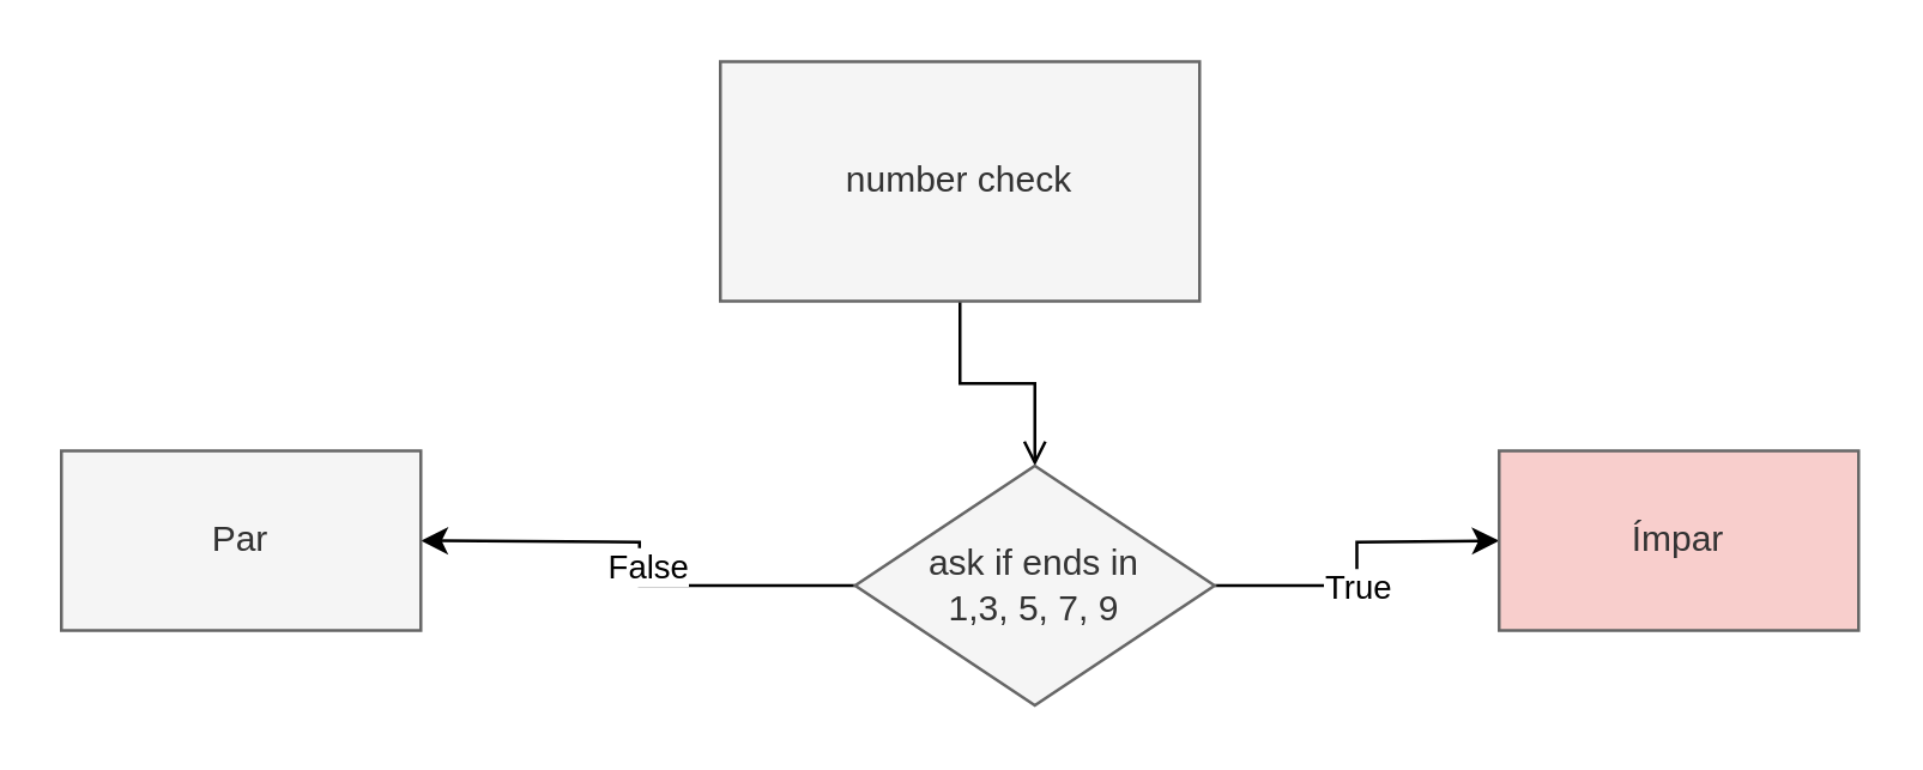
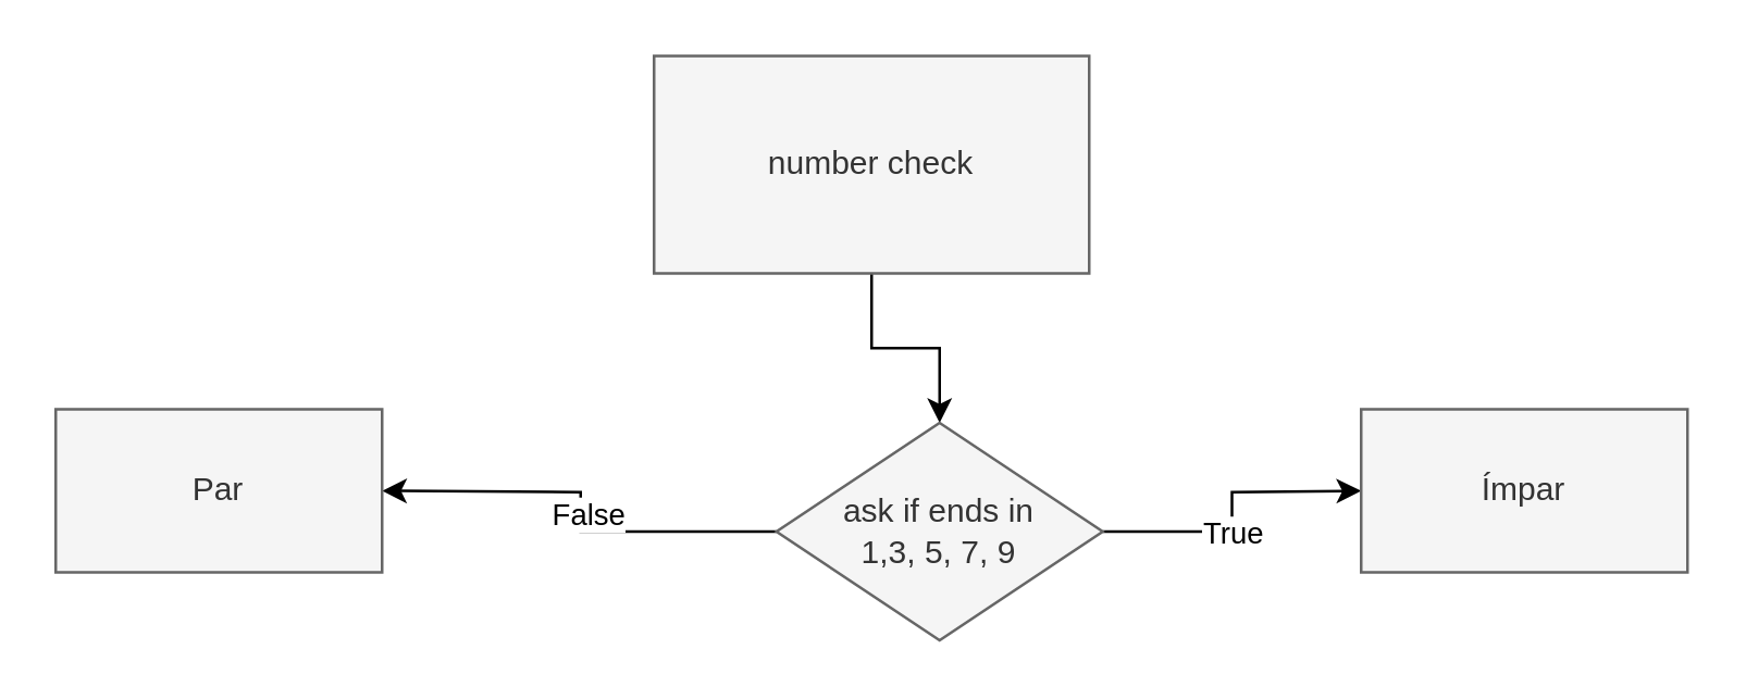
  <mxCell id="0" />
  <mxCell id="1" parent="0" />
- <mxCell id="2" style="edgeStyle=orthogonalEdgeStyle;rounded=0;orthogonalLoop=1;jettySize=auto;html=1;entryX=0.5;entryY=0;entryDx=0;entryDy=0;endArrow=open;" edge="1" parent="1" source="3" target="8"><mxGeometry relative="1" as="geometry" /></mxCell>
+ <mxCell id="2" style="edgeStyle=orthogonalEdgeStyle;rounded=0;orthogonalLoop=1;jettySize=auto;html=1;entryX=0.5;entryY=0;entryDx=0;entryDy=0;" edge="1" parent="1" source="3" target="8"><mxGeometry relative="1" as="geometry" /></mxCell>
  <mxCell id="3" value="number check" style="rounded=0;whiteSpace=wrap;html=1;fillColor=#f5f5f5;strokeColor=#666666;fontColor=#333333;" vertex="1" parent="1"><mxGeometry x="240" y="20" width="160" height="80" as="geometry" /></mxCell>
  <mxCell id="4" style="edgeStyle=orthogonalEdgeStyle;rounded=0;orthogonalLoop=1;jettySize=auto;html=1;" edge="1" parent="1" source="8"><mxGeometry relative="1" as="geometry"><mxPoint x="500" y="180" as="targetPoint" /></mxGeometry></mxCell>
  <mxCell id="5" value="True" style="edgeLabel;html=1;align=center;verticalAlign=middle;resizable=0;points=[];" vertex="1" connectable="0" parent="4"><mxGeometry x="-0.146" relative="1" as="geometry"><mxPoint as="offset" /></mxGeometry></mxCell>
  <mxCell id="6" style="edgeStyle=orthogonalEdgeStyle;rounded=0;orthogonalLoop=1;jettySize=auto;html=1;" edge="1" parent="1" source="8"><mxGeometry relative="1" as="geometry"><mxPoint x="140" y="180" as="targetPoint" /></mxGeometry></mxCell>
  <mxCell id="7" value="False" style="edgeLabel;html=1;align=center;verticalAlign=middle;resizable=0;points=[];" vertex="1" connectable="0" parent="6"><mxGeometry x="-0.011" y="-3" relative="1" as="geometry"><mxPoint x="-1" as="offset" /></mxGeometry></mxCell>
  <mxCell id="8" value="ask if ends in&lt;div&gt;1,3, 5, 7, 9&lt;/div&gt;" style="rhombus;whiteSpace=wrap;html=1;fillColor=#f5f5f5;fontColor=#333333;strokeColor=#666666;" vertex="1" parent="1"><mxGeometry x="285" y="155" width="120" height="80" as="geometry" /></mxCell>
- <mxCell id="9" value="Ímpar" style="rounded=0;whiteSpace=wrap;html=1;fillColor=#f8cecc;fontColor=#333333;strokeColor=#666666;" vertex="1" parent="1"><mxGeometry x="500" y="150" width="120" height="60" as="geometry" /></mxCell>
+ <mxCell id="9" value="Ímpar" style="rounded=0;whiteSpace=wrap;html=1;fillColor=#f5f5f5;fontColor=#333333;strokeColor=#666666;" vertex="1" parent="1"><mxGeometry x="500" y="150" width="120" height="60" as="geometry" /></mxCell>
  <mxCell id="10" value="Par" style="rounded=0;whiteSpace=wrap;html=1;fillColor=#f5f5f5;fontColor=#333333;strokeColor=#666666;" vertex="1" parent="1"><mxGeometry x="20" y="150" width="120" height="60" as="geometry" /></mxCell>
